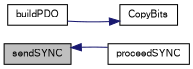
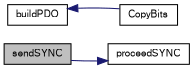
  digraph {
    rankdir=LR
    node [color=black fillcolor=white fontname=FreeSans fontsize=10 shape=record style=filled]
    edge [color=midnightblue fontname=FreeSans fontsize=10 labelfontname=FreeSans labelfontsize=10 style=solid]
    n1 [fillcolor=grey75 fontcolor=black height=0.2 label=sendSYNC width=0.4]
    n2 [height=0.2 label=proceedSYNC width=0.4]
    n3 [height=0.2 label=buildPDO width=0.4]
    n4 [height=0.2 label=CopyBits width=0.4]
-   n2 -> n1
-   n3 -> n4
+   n1 -> n2
+   n4 -> n3
  }
